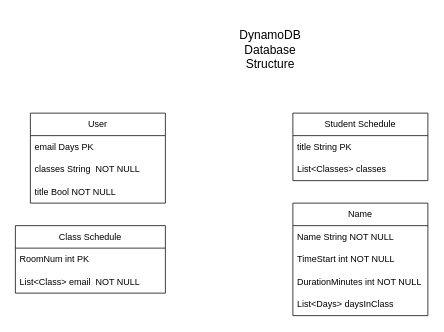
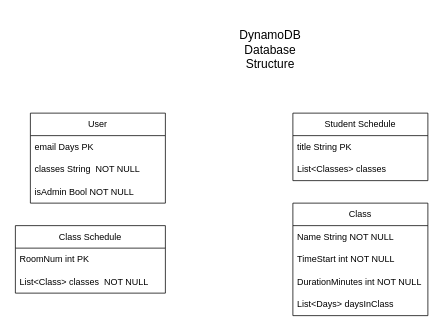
  <mxCell id="0" />
  <mxCell id="1" parent="0" />
  <mxCell id="2" value="User" style="swimlane;fontStyle=0;childLayout=stackLayout;horizontal=1;startSize=30;horizontalStack=0;resizeParent=1;resizeParentMax=0;resizeLast=0;collapsible=1;marginBottom=0;whiteSpace=wrap;html=1;" parent="1" vertex="1"><mxGeometry x="40" y="150" width="180" height="120" as="geometry" /></mxCell>
  <mxCell id="3" value="email Days PK" style="text;strokeColor=none;fillColor=none;align=left;verticalAlign=middle;spacingLeft=4;spacingRight=4;overflow=hidden;points=[[0,0.5],[1,0.5]];portConstraint=eastwest;rotatable=0;whiteSpace=wrap;html=1;" parent="2" vertex="1"><mxGeometry y="30" width="180" height="30" as="geometry" /></mxCell>
  <mxCell id="4" value="classes String&amp;nbsp; NOT NULL" style="text;strokeColor=none;fillColor=none;align=left;verticalAlign=middle;spacingLeft=4;spacingRight=4;overflow=hidden;points=[[0,0.5],[1,0.5]];portConstraint=eastwest;rotatable=0;whiteSpace=wrap;html=1;" parent="2" vertex="1"><mxGeometry y="60" width="180" height="30" as="geometry" /></mxCell>
- <mxCell id="5" value="title Bool NOT NULL" style="text;strokeColor=none;fillColor=none;align=left;verticalAlign=middle;spacingLeft=4;spacingRight=4;overflow=hidden;points=[[0,0.5],[1,0.5]];portConstraint=eastwest;rotatable=0;whiteSpace=wrap;html=1;" parent="2" vertex="1"><mxGeometry y="90" width="180" height="30" as="geometry" /></mxCell>
+ <mxCell id="5" value="isAdmin Bool NOT NULL" style="text;strokeColor=none;fillColor=none;align=left;verticalAlign=middle;spacingLeft=4;spacingRight=4;overflow=hidden;points=[[0,0.5],[1,0.5]];portConstraint=eastwest;rotatable=0;whiteSpace=wrap;html=1;" parent="2" vertex="1"><mxGeometry y="90" width="180" height="30" as="geometry" /></mxCell>
  <mxCell id="6" value="DynamoDB Database Structure" style="text;html=1;strokeColor=none;fillColor=none;align=center;verticalAlign=middle;whiteSpace=wrap;rounded=0;fontSize=16;" parent="1" vertex="1"><mxGeometry x="300" y="20" width="120" height="90" as="geometry" /></mxCell>
  <mxCell id="7" value="Student Schedule" style="swimlane;fontStyle=0;childLayout=stackLayout;horizontal=1;startSize=30;horizontalStack=0;resizeParent=1;resizeParentMax=0;resizeLast=0;collapsible=1;marginBottom=0;whiteSpace=wrap;html=1;" parent="1" vertex="1"><mxGeometry x="390" y="150" width="180" height="90" as="geometry" /></mxCell>
  <mxCell id="8" value="title String PK" style="text;strokeColor=none;fillColor=none;align=left;verticalAlign=middle;spacingLeft=4;spacingRight=4;overflow=hidden;points=[[0,0.5],[1,0.5]];portConstraint=eastwest;rotatable=0;whiteSpace=wrap;html=1;" parent="7" vertex="1"><mxGeometry y="30" width="180" height="30" as="geometry" /></mxCell>
  <mxCell id="9" value="List&amp;lt;Classes&amp;gt; classes" style="text;strokeColor=none;fillColor=none;align=left;verticalAlign=middle;spacingLeft=4;spacingRight=4;overflow=hidden;points=[[0,0.5],[1,0.5]];portConstraint=eastwest;rotatable=0;whiteSpace=wrap;html=1;" parent="7" vertex="1"><mxGeometry y="60" width="180" height="30" as="geometry" /></mxCell>
- <mxCell id="10" value="Name" style="swimlane;fontStyle=0;childLayout=stackLayout;horizontal=1;startSize=30;horizontalStack=0;resizeParent=1;resizeParentMax=0;resizeLast=0;collapsible=1;marginBottom=0;whiteSpace=wrap;html=1;" parent="1" vertex="1"><mxGeometry x="390" y="270" width="180" height="150" as="geometry" /></mxCell>
+ <mxCell id="10" value="Class" style="swimlane;fontStyle=0;childLayout=stackLayout;horizontal=1;startSize=30;horizontalStack=0;resizeParent=1;resizeParentMax=0;resizeLast=0;collapsible=1;marginBottom=0;whiteSpace=wrap;html=1;" parent="1" vertex="1"><mxGeometry x="390" y="270" width="180" height="150" as="geometry" /></mxCell>
  <mxCell id="11" value="Name String NOT NULL" style="text;strokeColor=none;fillColor=none;align=left;verticalAlign=middle;spacingLeft=4;spacingRight=4;overflow=hidden;points=[[0,0.5],[1,0.5]];portConstraint=eastwest;rotatable=0;whiteSpace=wrap;html=1;" parent="10" vertex="1"><mxGeometry y="30" width="180" height="30" as="geometry" /></mxCell>
  <mxCell id="12" value="TimeStart int NOT NULL" style="text;strokeColor=none;fillColor=none;align=left;verticalAlign=middle;spacingLeft=4;spacingRight=4;overflow=hidden;points=[[0,0.5],[1,0.5]];portConstraint=eastwest;rotatable=0;whiteSpace=wrap;html=1;" parent="10" vertex="1"><mxGeometry y="60" width="180" height="30" as="geometry" /></mxCell>
  <mxCell id="13" value="DurationMinutes int NOT NULL" style="text;strokeColor=none;fillColor=none;align=left;verticalAlign=middle;spacingLeft=4;spacingRight=4;overflow=hidden;points=[[0,0.5],[1,0.5]];portConstraint=eastwest;rotatable=0;whiteSpace=wrap;html=1;" parent="10" vertex="1"><mxGeometry y="90" width="180" height="30" as="geometry" /></mxCell>
  <mxCell id="14" value="List&amp;lt;Days&amp;gt; daysInClass" style="text;strokeColor=none;fillColor=none;align=left;verticalAlign=middle;spacingLeft=4;spacingRight=4;overflow=hidden;points=[[0,0.5],[1,0.5]];portConstraint=eastwest;rotatable=0;whiteSpace=wrap;html=1;" vertex="1" parent="10"><mxGeometry y="120" width="180" height="30" as="geometry" /></mxCell>
  <mxCell id="15" value="Class Schedule" style="swimlane;fontStyle=0;childLayout=stackLayout;horizontal=1;startSize=30;horizontalStack=0;resizeParent=1;resizeParentMax=0;resizeLast=0;collapsible=1;marginBottom=0;whiteSpace=wrap;html=1;" parent="1" vertex="1"><mxGeometry x="20" y="300" width="200" height="90" as="geometry" /></mxCell>
  <mxCell id="16" value="RoomNum int PK" style="text;strokeColor=none;fillColor=none;align=left;verticalAlign=middle;spacingLeft=4;spacingRight=4;overflow=hidden;points=[[0,0.5],[1,0.5]];portConstraint=eastwest;rotatable=0;whiteSpace=wrap;html=1;" parent="15" vertex="1"><mxGeometry y="30" width="200" height="30" as="geometry" /></mxCell>
- <mxCell id="17" value="List&amp;lt;Class&amp;gt; email&amp;nbsp; NOT NULL" style="text;strokeColor=none;fillColor=none;align=left;verticalAlign=middle;spacingLeft=4;spacingRight=4;overflow=hidden;points=[[0,0.5],[1,0.5]];portConstraint=eastwest;rotatable=0;whiteSpace=wrap;html=1;" parent="15" vertex="1"><mxGeometry y="60" width="200" height="30" as="geometry" /></mxCell>
+ <mxCell id="17" value="List&amp;lt;Class&amp;gt; classes&amp;nbsp; NOT NULL" style="text;strokeColor=none;fillColor=none;align=left;verticalAlign=middle;spacingLeft=4;spacingRight=4;overflow=hidden;points=[[0,0.5],[1,0.5]];portConstraint=eastwest;rotatable=0;whiteSpace=wrap;html=1;" parent="15" vertex="1"><mxGeometry y="60" width="200" height="30" as="geometry" /></mxCell>
